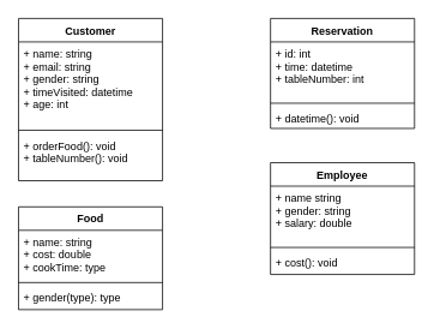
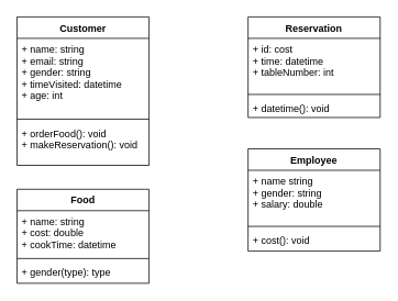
  <mxCell id="0" />
  <mxCell id="1" parent="0" />
  <mxCell id="2" value="Customer" style="swimlane;fontStyle=1;align=center;verticalAlign=top;childLayout=stackLayout;horizontal=1;startSize=26;horizontalStack=0;resizeParent=1;resizeParentMax=0;resizeLast=0;collapsible=1;marginBottom=0;fillColor=default;strokeColor=default;fontColor=default;" vertex="1" parent="1"><mxGeometry x="20" y="20" width="160" height="180" as="geometry" /></mxCell>
  <mxCell id="3" value="+ name: string&#10;+ email: string&#10;+ gender: string&#10;+ timeVisited: datetime&#10;+ age: int" style="text;strokeColor=none;fillColor=none;align=left;verticalAlign=top;spacingLeft=4;spacingRight=4;overflow=hidden;rotatable=0;points=[[0,0.5],[1,0.5]];portConstraint=eastwest;fontColor=default;" vertex="1" parent="2"><mxGeometry y="26" width="160" height="94" as="geometry" /></mxCell>
  <mxCell id="4" value="" style="line;strokeWidth=1;fillColor=none;align=left;verticalAlign=middle;spacingTop=-1;spacingLeft=3;spacingRight=3;rotatable=0;labelPosition=right;points=[];portConstraint=eastwest;" vertex="1" parent="2"><mxGeometry y="120" width="160" height="8" as="geometry" /></mxCell>
- <mxCell id="5" value="+ orderFood(): void&#10;+ tableNumber(): void" style="text;strokeColor=none;fillColor=none;align=left;verticalAlign=top;spacingLeft=4;spacingRight=4;overflow=hidden;rotatable=0;points=[[0,0.5],[1,0.5]];portConstraint=eastwest;fontColor=default;" vertex="1" parent="2"><mxGeometry y="128" width="160" height="52" as="geometry" /></mxCell>
+ <mxCell id="5" value="+ orderFood(): void&#10;+ makeReservation(): void" style="text;strokeColor=none;fillColor=none;align=left;verticalAlign=top;spacingLeft=4;spacingRight=4;overflow=hidden;rotatable=0;points=[[0,0.5],[1,0.5]];portConstraint=eastwest;fontColor=default;" vertex="1" parent="2"><mxGeometry y="128" width="160" height="52" as="geometry" /></mxCell>
  <mxCell id="6" value="Reservation" style="swimlane;fontStyle=1;align=center;verticalAlign=top;childLayout=stackLayout;horizontal=1;startSize=26;horizontalStack=0;resizeParent=1;resizeParentMax=0;resizeLast=0;collapsible=1;marginBottom=0;fontColor=default;strokeColor=default;fillColor=default;" vertex="1" parent="1"><mxGeometry x="300" y="20" width="160" height="122" as="geometry" /></mxCell>
- <mxCell id="7" value="+ id: int&#10;+ time: datetime&#10;+ tableNumber: int" style="text;strokeColor=none;fillColor=none;align=left;verticalAlign=top;spacingLeft=4;spacingRight=4;overflow=hidden;rotatable=0;points=[[0,0.5],[1,0.5]];portConstraint=eastwest;fontColor=default;" vertex="1" parent="6"><mxGeometry y="26" width="160" height="64" as="geometry" /></mxCell>
+ <mxCell id="7" value="+ id: cost&#10;+ time: datetime&#10;+ tableNumber: int" style="text;strokeColor=none;fillColor=none;align=left;verticalAlign=top;spacingLeft=4;spacingRight=4;overflow=hidden;rotatable=0;points=[[0,0.5],[1,0.5]];portConstraint=eastwest;fontColor=default;" vertex="1" parent="6"><mxGeometry y="26" width="160" height="64" as="geometry" /></mxCell>
  <mxCell id="8" value="" style="line;strokeWidth=1;fillColor=none;align=left;verticalAlign=middle;spacingTop=-1;spacingLeft=3;spacingRight=3;rotatable=0;labelPosition=right;points=[];portConstraint=eastwest;fontColor=default;" vertex="1" parent="6"><mxGeometry y="90" width="160" height="8" as="geometry" /></mxCell>
  <mxCell id="9" value="+ datetime(): void" style="text;strokeColor=none;fillColor=none;align=left;verticalAlign=top;spacingLeft=4;spacingRight=4;overflow=hidden;rotatable=0;points=[[0,0.5],[1,0.5]];portConstraint=eastwest;fontColor=default;" vertex="1" parent="6"><mxGeometry y="98" width="160" height="24" as="geometry" /></mxCell>
  <mxCell id="10" value="Employee" style="swimlane;fontStyle=1;align=center;verticalAlign=top;childLayout=stackLayout;horizontal=1;startSize=26;horizontalStack=0;resizeParent=1;resizeParentMax=0;resizeLast=0;collapsible=1;marginBottom=0;fontColor=default;strokeColor=default;fillColor=default;" vertex="1" parent="1"><mxGeometry x="300" y="180" width="160" height="124" as="geometry" /></mxCell>
  <mxCell id="11" value="+ name string&#10;+ gender: string&#10;+ salary: double" style="text;strokeColor=none;fillColor=none;align=left;verticalAlign=top;spacingLeft=4;spacingRight=4;overflow=hidden;rotatable=0;points=[[0,0.5],[1,0.5]];portConstraint=eastwest;fontColor=default;" vertex="1" parent="10"><mxGeometry y="26" width="160" height="64" as="geometry" /></mxCell>
  <mxCell id="12" value="" style="line;strokeWidth=1;fillColor=none;align=left;verticalAlign=middle;spacingTop=-1;spacingLeft=3;spacingRight=3;rotatable=0;labelPosition=right;points=[];portConstraint=eastwest;fontColor=default;" vertex="1" parent="10"><mxGeometry y="90" width="160" height="8" as="geometry" /></mxCell>
  <mxCell id="13" value="+ cost(): void" style="text;strokeColor=none;fillColor=none;align=left;verticalAlign=top;spacingLeft=4;spacingRight=4;overflow=hidden;rotatable=0;points=[[0,0.5],[1,0.5]];portConstraint=eastwest;fontColor=default;" vertex="1" parent="10"><mxGeometry y="98" width="160" height="26" as="geometry" /></mxCell>
  <mxCell id="14" value="Food" style="swimlane;fontStyle=1;align=center;verticalAlign=top;childLayout=stackLayout;horizontal=1;startSize=26;horizontalStack=0;resizeParent=1;resizeParentMax=0;resizeLast=0;collapsible=1;marginBottom=0;fontColor=default;strokeColor=default;fillColor=default;" vertex="1" parent="1"><mxGeometry x="20" y="229" width="160" height="114" as="geometry" /></mxCell>
- <mxCell id="15" value="+ name: string&#10;+ cost: double&#10;+ cookTime: type" style="text;strokeColor=none;fillColor=none;align=left;verticalAlign=top;spacingLeft=4;spacingRight=4;overflow=hidden;rotatable=0;points=[[0,0.5],[1,0.5]];portConstraint=eastwest;fontColor=default;" vertex="1" parent="14"><mxGeometry y="26" width="160" height="54" as="geometry" /></mxCell>
+ <mxCell id="15" value="+ name: string&#10;+ cost: double&#10;+ cookTime: datetime" style="text;strokeColor=none;fillColor=none;align=left;verticalAlign=top;spacingLeft=4;spacingRight=4;overflow=hidden;rotatable=0;points=[[0,0.5],[1,0.5]];portConstraint=eastwest;fontColor=default;" vertex="1" parent="14"><mxGeometry y="26" width="160" height="54" as="geometry" /></mxCell>
  <mxCell id="16" value="" style="line;strokeWidth=1;fillColor=none;align=left;verticalAlign=middle;spacingTop=-1;spacingLeft=3;spacingRight=3;rotatable=0;labelPosition=right;points=[];portConstraint=eastwest;fontColor=default;" vertex="1" parent="14"><mxGeometry y="80" width="160" height="8" as="geometry" /></mxCell>
  <mxCell id="17" value="+ gender(type): type" style="text;strokeColor=none;fillColor=none;align=left;verticalAlign=top;spacingLeft=4;spacingRight=4;overflow=hidden;rotatable=0;points=[[0,0.5],[1,0.5]];portConstraint=eastwest;fontColor=default;" vertex="1" parent="14"><mxGeometry y="88" width="160" height="26" as="geometry" /></mxCell>
